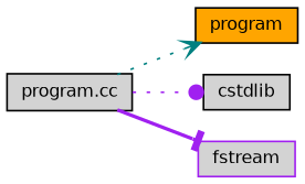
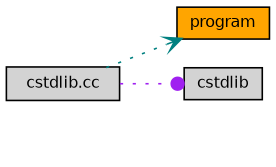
  digraph {
    rankdir=LR
    node [color=black fillcolor=lightgrey fontname=Helvetica fontsize=10 shape=record style=filled]
    edge [color=purple fontname=Helvetica fontsize=10 labelfontname=Helvetica labelfontsize=10 style=dotted]
-   n1 [fontcolor=black height=0.2 label="program.cc" width=0.4]
+   n1 [fontcolor=black height=0.2 label="cstdlib.cc" width=0.4]
    n2 [fillcolor=orange height=0.2 label=program width=0.4]
    n3 [height=0.2 label=cstdlib width=0.4]
-   n4 [color=purple height=0.2 label=fstream width=0.4]
    n1 -> n2 [arrowhead=vee color=teal]
    n1 -> n3 [arrowhead=dot]
-   n1 -> n4 [arrowhead=tee style=bold]
  }
